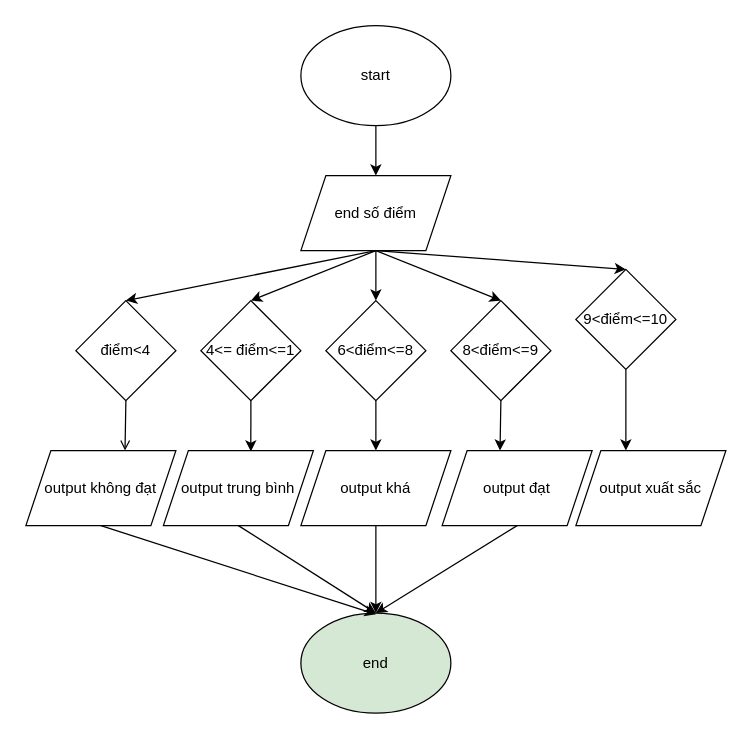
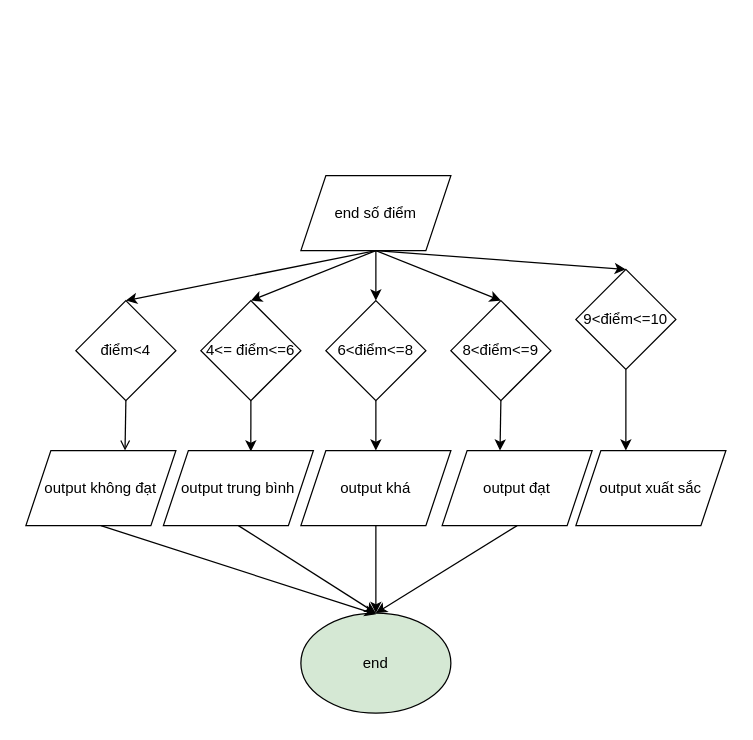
  <mxCell id="0" />
  <mxCell id="1" parent="0" />
- <mxCell id="2" value="start" style="ellipse;whiteSpace=wrap;html=1;" parent="1" vertex="1"><mxGeometry x="240" y="20" width="120" height="80" as="geometry" /></mxCell>
- <mxCell id="3" value="" style="endArrow=classic;html=1;rounded=0;exitX=0.5;exitY=1;exitDx=0;exitDy=0;entryX=0.5;entryY=0;entryDx=0;entryDy=0;" parent="1" source="2" target="4" edge="1"><mxGeometry width="50" height="50" relative="1" as="geometry"><mxPoint x="200" y="90" as="sourcePoint" /><mxPoint x="230" y="140" as="targetPoint" /><Array as="points" /></mxGeometry></mxCell>
  <mxCell id="4" value="end số điểm" style="shape=parallelogram;perimeter=parallelogramPerimeter;whiteSpace=wrap;html=1;fixedSize=1;" parent="1" vertex="1"><mxGeometry x="240" y="140" width="120" height="60" as="geometry" /></mxCell>
  <mxCell id="5" value="" style="endArrow=classic;html=1;rounded=0;entryX=0.5;entryY=0;entryDx=0;entryDy=0;" parent="1" target="11" edge="1"><mxGeometry width="50" height="50" relative="1" as="geometry"><mxPoint x="300" y="200" as="sourcePoint" /><mxPoint x="230" y="250" as="targetPoint" /></mxGeometry></mxCell>
- <mxCell id="6" value="4&amp;lt;= điểm&amp;lt;=1" style="rhombus;whiteSpace=wrap;html=1;" parent="1" vertex="1"><mxGeometry x="160" y="240" width="80" height="80" as="geometry" /></mxCell>
+ <mxCell id="6" value="4&amp;lt;= điểm&amp;lt;=6" style="rhombus;whiteSpace=wrap;html=1;" parent="1" vertex="1"><mxGeometry x="160" y="240" width="80" height="80" as="geometry" /></mxCell>
  <mxCell id="7" value="" style="endArrow=classic;html=1;rounded=0;exitX=0.5;exitY=1;exitDx=0;exitDy=0;entryX=0.583;entryY=0.011;entryDx=0;entryDy=0;entryPerimeter=0;" parent="1" source="6" target="8" edge="1"><mxGeometry width="50" height="50" relative="1" as="geometry"><mxPoint x="220" y="390" as="sourcePoint" /><mxPoint x="200" y="360" as="targetPoint" /></mxGeometry></mxCell>
  <mxCell id="8" value="output trung bình" style="shape=parallelogram;perimeter=parallelogramPerimeter;whiteSpace=wrap;html=1;fixedSize=1;" parent="1" vertex="1"><mxGeometry x="130" y="360" width="120" height="60" as="geometry" /></mxCell>
  <mxCell id="9" value="end" style="ellipse;whiteSpace=wrap;html=1;fillColor=#d5e8d4;" parent="1" vertex="1"><mxGeometry x="240" y="490" width="120" height="80" as="geometry" /></mxCell>
  <mxCell id="10" value="" style="endArrow=classic;html=1;rounded=0;exitX=0.5;exitY=1;exitDx=0;exitDy=0;entryX=0.5;entryY=0;entryDx=0;entryDy=0;" parent="1" source="8" target="9" edge="1"><mxGeometry width="50" height="50" relative="1" as="geometry"><mxPoint x="360" y="490" as="sourcePoint" /><mxPoint x="282" y="552" as="targetPoint" /></mxGeometry></mxCell>
  <mxCell id="11" value="6&amp;lt;điểm&amp;lt;=8" style="rhombus;whiteSpace=wrap;html=1;" parent="1" vertex="1"><mxGeometry x="260" y="240" width="80" height="80" as="geometry" /></mxCell>
  <mxCell id="12" value="" style="endArrow=classic;html=1;rounded=0;exitX=0.5;exitY=1;exitDx=0;exitDy=0;entryX=0.5;entryY=0;entryDx=0;entryDy=0;" parent="1" source="4" target="6" edge="1"><mxGeometry width="50" height="50" relative="1" as="geometry"><mxPoint x="200" y="190" as="sourcePoint" /><mxPoint x="250" y="140" as="targetPoint" /></mxGeometry></mxCell>
  <mxCell id="13" value="output khá" style="shape=parallelogram;perimeter=parallelogramPerimeter;whiteSpace=wrap;html=1;fixedSize=1;" parent="1" vertex="1"><mxGeometry x="240" y="360" width="120" height="60" as="geometry" /></mxCell>
  <mxCell id="14" value="" style="endArrow=classic;html=1;rounded=0;exitX=0.5;exitY=1;exitDx=0;exitDy=0;entryX=0.5;entryY=0;entryDx=0;entryDy=0;" parent="1" source="11" target="13" edge="1"><mxGeometry width="50" height="50" relative="1" as="geometry"><mxPoint x="190" y="330" as="sourcePoint" /><mxPoint x="170" y="370" as="targetPoint" /></mxGeometry></mxCell>
  <mxCell id="15" value="" style="endArrow=classic;html=1;rounded=0;exitX=0.5;exitY=1;exitDx=0;exitDy=0;entryX=0.5;entryY=0;entryDx=0;entryDy=0;" parent="1" source="13" target="9" edge="1"><mxGeometry width="50" height="50" relative="1" as="geometry"><mxPoint x="170" y="430" as="sourcePoint" /><mxPoint x="250" y="490" as="targetPoint" /></mxGeometry></mxCell>
  <mxCell id="16" value="8&amp;lt;điểm&amp;lt;=9" style="rhombus;whiteSpace=wrap;html=1;" vertex="1" parent="1"><mxGeometry x="360" y="240" width="80" height="80" as="geometry" /></mxCell>
  <mxCell id="17" value="9&amp;lt;điểm&amp;lt;=10" style="rhombus;whiteSpace=wrap;html=1;" vertex="1" parent="1"><mxGeometry x="460" y="215" width="80" height="80" as="geometry" /></mxCell>
  <mxCell id="18" value="điểm&amp;lt;4" style="rhombus;whiteSpace=wrap;html=1;" vertex="1" parent="1"><mxGeometry x="60" y="240" width="80" height="80" as="geometry" /></mxCell>
  <mxCell id="19" value="output đạt" style="shape=parallelogram;perimeter=parallelogramPerimeter;whiteSpace=wrap;html=1;fixedSize=1;" vertex="1" parent="1"><mxGeometry x="353" y="360" width="120" height="60" as="geometry" /></mxCell>
  <mxCell id="20" value="output không đạt" style="shape=parallelogram;perimeter=parallelogramPerimeter;whiteSpace=wrap;html=1;fixedSize=1;" vertex="1" parent="1"><mxGeometry x="20" y="360" width="120" height="60" as="geometry" /></mxCell>
  <mxCell id="21" value="output xuất sắc" style="shape=parallelogram;perimeter=parallelogramPerimeter;whiteSpace=wrap;html=1;fixedSize=1;" vertex="1" parent="1"><mxGeometry x="460" y="360" width="120" height="60" as="geometry" /></mxCell>
  <mxCell id="22" value="" style="endArrow=classic;html=1;rounded=0;exitX=0.5;exitY=1;exitDx=0;exitDy=0;" edge="1" parent="1" source="20"><mxGeometry width="50" height="50" relative="1" as="geometry"><mxPoint x="210" y="390" as="sourcePoint" /><mxPoint x="300" y="491" as="targetPoint" /></mxGeometry></mxCell>
  <mxCell id="23" value="" style="endArrow=classic;html=1;rounded=0;entryX=0.5;entryY=0;entryDx=0;entryDy=0;exitX=0.5;exitY=1;exitDx=0;exitDy=0;" edge="1" parent="1" source="19" target="9"><mxGeometry width="50" height="50" relative="1" as="geometry"><mxPoint x="210" y="390" as="sourcePoint" /><mxPoint x="260" y="340" as="targetPoint" /></mxGeometry></mxCell>
  <mxCell id="24" value="" style="endArrow=classic;html=1;rounded=0;entryX=0.5;entryY=0;entryDx=0;entryDy=0;exitX=0.5;exitY=1;exitDx=0;exitDy=0;" edge="1" parent="1" source="4" target="18"><mxGeometry width="50" height="50" relative="1" as="geometry"><mxPoint x="210" y="190" as="sourcePoint" /><mxPoint x="260" y="140" as="targetPoint" /></mxGeometry></mxCell>
  <mxCell id="25" value="" style="endArrow=classic;html=1;rounded=0;entryX=0.5;entryY=0;entryDx=0;entryDy=0;" edge="1" parent="1" target="16"><mxGeometry width="50" height="50" relative="1" as="geometry"><mxPoint x="300" y="200" as="sourcePoint" /><mxPoint x="260" y="240" as="targetPoint" /></mxGeometry></mxCell>
  <mxCell id="26" value="" style="endArrow=classic;html=1;rounded=0;entryX=0.5;entryY=0;entryDx=0;entryDy=0;exitX=0.5;exitY=1;exitDx=0;exitDy=0;" edge="1" parent="1" source="4" target="17"><mxGeometry width="50" height="50" relative="1" as="geometry"><mxPoint x="210" y="290" as="sourcePoint" /><mxPoint x="260" y="240" as="targetPoint" /></mxGeometry></mxCell>
  <mxCell id="27" value="" style="endArrow=open;html=1;rounded=0;entryX=0.661;entryY=0;entryDx=0;entryDy=0;entryPerimeter=0;exitX=0.5;exitY=1;exitDx=0;exitDy=0;" edge="1" parent="1" source="18" target="20"><mxGeometry width="50" height="50" relative="1" as="geometry"><mxPoint x="210" y="290" as="sourcePoint" /><mxPoint x="260" y="240" as="targetPoint" /></mxGeometry></mxCell>
  <mxCell id="28" value="" style="endArrow=classic;html=1;rounded=0;entryX=0.386;entryY=0;entryDx=0;entryDy=0;entryPerimeter=0;exitX=0.5;exitY=1;exitDx=0;exitDy=0;" edge="1" parent="1" source="16" target="19"><mxGeometry width="50" height="50" relative="1" as="geometry"><mxPoint x="210" y="290" as="sourcePoint" /><mxPoint x="260" y="240" as="targetPoint" /></mxGeometry></mxCell>
  <mxCell id="29" value="" style="endArrow=classic;html=1;rounded=0;exitX=0.5;exitY=1;exitDx=0;exitDy=0;" edge="1" parent="1" source="17"><mxGeometry width="50" height="50" relative="1" as="geometry"><mxPoint x="210" y="290" as="sourcePoint" /><mxPoint x="500" y="360" as="targetPoint" /></mxGeometry></mxCell>
